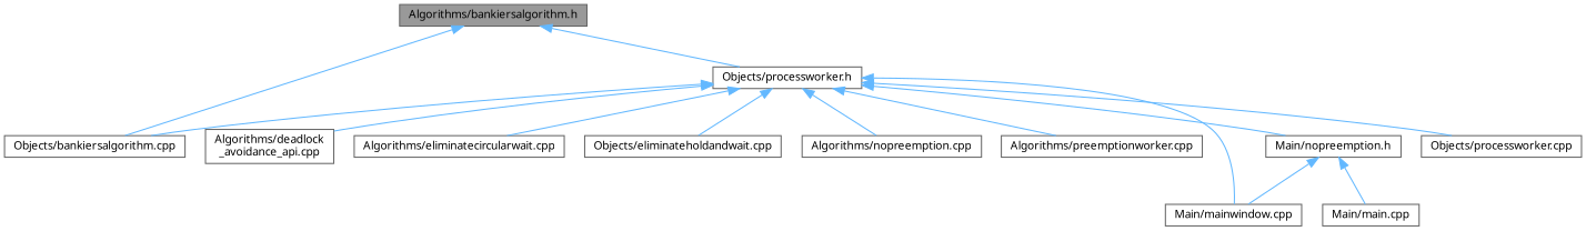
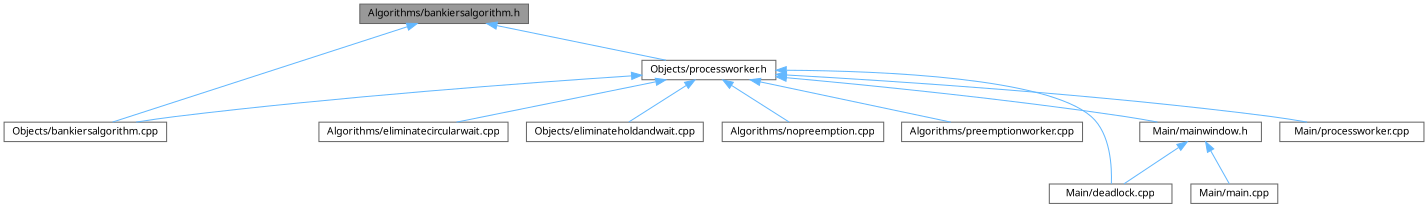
  digraph {
    fontname="Noto Sans"
    node [color=grey40 fillcolor=white fontname="Noto Sans" fontsize=10 shape=box style=filled]
    edge [color=steelblue1 dir=back fontname="Noto Sans" fontsize=10 labelfontname=Helvetica labelfontsize=10 style=solid]
    n1 [color=gray40 fillcolor=grey60 fontcolor=black height=0.2 label="Algorithms/bankiersalgorithm.h" width=0.4]
    n2 [height=0.2 label="Objects/bankiersalgorithm.cpp" width=0.4]
    n3 [height=0.2 label="Objects/processworker.h" width=0.4]
-   n4 [height=0.2 label="Algorithms/deadlock\l_avoidance_api.cpp" width=0.4]
    n5 [height=0.2 label="Algorithms/eliminatecircularwait.cpp" width=0.4]
    n6 [height=0.2 label="Objects/eliminateholdandwait.cpp" width=0.4]
    n7 [height=0.2 label="Algorithms/nopreemption.cpp" width=0.4]
    n8 [height=0.2 label="Algorithms/preemptionworker.cpp" width=0.4]
-   n9 [height=0.2 label="Main/mainwindow.cpp" width=0.4]
-   n10 [height=0.2 label="Main/nopreemption.h" width=0.4]
-   n11 [height=0.2 label="Objects/processworker.cpp" width=0.4]
+   n9 [height=0.2 label="Main/deadlock.cpp" width=0.4]
+   n10 [height=0.2 label="Main/mainwindow.h" width=0.4]
+   n11 [height=0.2 label="Main/processworker.cpp" width=0.4]
    n12 [height=0.2 label="Main/main.cpp" width=0.4]
    n1 -> n2
    n1 -> n3
    n3 -> n2
-   n3 -> n4
    n3 -> n5
    n3 -> n6
    n3 -> n7
    n3 -> n8
    n3 -> n9
    n3 -> n10
    n3 -> n11
    n10 -> n9
    n10 -> n12
  }
